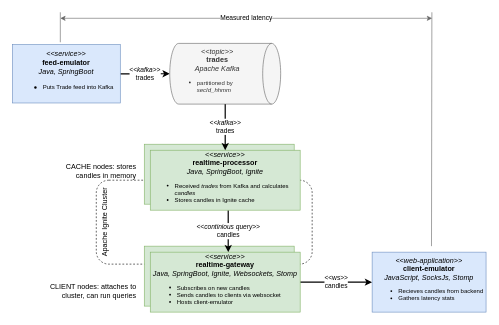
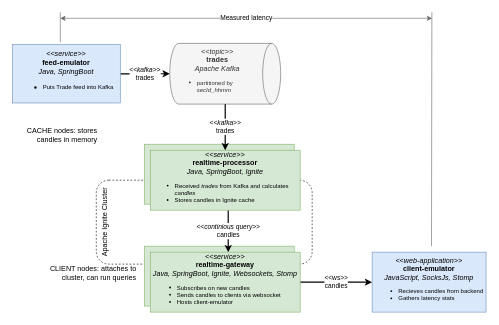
  <mxCell id="0" />
  <mxCell id="1" parent="0" />
  <mxCell id="2" value="Apache Ignite Cluster" style="rounded=1;whiteSpace=wrap;html=1;fillColor=none;dashed=1;horizontal=0;align=center;verticalAlign=top;" vertex="1" parent="1"><mxGeometry x="160" y="300" width="360" height="140" as="geometry" /></mxCell>
  <mxCell id="3" value="&lt;div style=&quot;text-align: left;&quot;&gt;&lt;ul&gt;&lt;li&gt;&lt;br&gt;&lt;/li&gt;&lt;/ul&gt;&lt;/div&gt;" style="rounded=0;whiteSpace=wrap;html=1;fillColor=#d5e8d4;strokeColor=#82b366;" vertex="1" parent="1"><mxGeometry x="240" y="410" width="250" height="100" as="geometry" /></mxCell>
  <mxCell id="4" value="" style="rounded=0;whiteSpace=wrap;html=1;fillColor=#d5e8d4;strokeColor=#82b366;" vertex="1" parent="1"><mxGeometry x="240" y="240" width="250" height="100" as="geometry" /></mxCell>
  <mxCell id="5" value="&lt;i&gt;&amp;lt;&amp;lt;kafka&amp;gt;&amp;gt;&lt;br&gt;&lt;/i&gt;trades" style="edgeStyle=orthogonalEdgeStyle;rounded=0;orthogonalLoop=1;jettySize=auto;html=1;strokeWidth=2;" edge="1" parent="1" source="6" target="10"><mxGeometry relative="1" as="geometry" /></mxCell>
  <mxCell id="6" value="&lt;i&gt;&amp;lt;&amp;lt;service&amp;gt;&amp;gt;&lt;br&gt;&lt;/i&gt;&lt;b&gt;feed-emulator&lt;/b&gt;&lt;br&gt;&lt;i&gt;Java, SpringBoot&lt;/i&gt;&lt;br&gt;&lt;div style=&quot;text-align: left;&quot;&gt;&lt;ul&gt;&lt;li&gt;&lt;span style=&quot;background-color: initial;&quot;&gt;&lt;font style=&quot;font-size: 10px;&quot;&gt;Puts Trade feed into Kafka&lt;/font&gt;&lt;/span&gt;&lt;br&gt;&lt;/li&gt;&lt;/ul&gt;&lt;/div&gt;" style="rounded=0;whiteSpace=wrap;html=1;fillColor=#dae8fc;strokeColor=#6c8ebf;" vertex="1" parent="1"><mxGeometry x="20" y="73.75" width="180" height="97.5" as="geometry" /></mxCell>
  <mxCell id="7" value="&lt;i&gt;&amp;lt;&amp;lt;continious query&amp;gt;&amp;gt;&lt;/i&gt;&lt;br&gt;candles" style="edgeStyle=orthogonalEdgeStyle;rounded=0;orthogonalLoop=1;jettySize=auto;html=1;strokeWidth=2;" edge="1" parent="1" source="8" target="12"><mxGeometry relative="1" as="geometry"><Array as="points"><mxPoint x="380" y="400" /><mxPoint x="380" y="400" /></Array></mxGeometry></mxCell>
  <mxCell id="8" value="&lt;i&gt;&amp;lt;&amp;lt;service&amp;gt;&amp;gt;&lt;br&gt;&lt;/i&gt;&lt;b&gt;realtime-processor&lt;/b&gt;&lt;br&gt;&lt;i&gt;Java, SpringBoot, Ignite&lt;/i&gt;&lt;br&gt;&lt;div style=&quot;text-align: left; font-size: 10px;&quot;&gt;&lt;ul&gt;&lt;li&gt;&lt;span style=&quot;background-color: initial;&quot;&gt;Received &lt;i&gt;trades &lt;/i&gt;from Kafka and calculates &lt;i&gt;candles&lt;/i&gt;&lt;/span&gt;&lt;br&gt;&lt;/li&gt;&lt;li&gt;&lt;span style=&quot;background-color: initial;&quot;&gt;Stores candles in Ignite cache&lt;/span&gt;&lt;/li&gt;&lt;/ul&gt;&lt;/div&gt;" style="rounded=0;whiteSpace=wrap;html=1;fillColor=#d5e8d4;strokeColor=#82b366;" vertex="1" parent="1"><mxGeometry x="250" y="250" width="249.99" height="100" as="geometry" /></mxCell>
  <mxCell id="9" value="&lt;i&gt;&amp;lt;&amp;lt;kafka&amp;gt;&amp;gt;&lt;/i&gt;&lt;br&gt;trades" style="edgeStyle=orthogonalEdgeStyle;rounded=0;orthogonalLoop=1;jettySize=auto;html=1;strokeWidth=2;" edge="1" parent="1" source="10" target="8"><mxGeometry relative="1" as="geometry" /></mxCell>
  <mxCell id="10" value="&lt;i&gt;&amp;lt;&amp;lt;topic&amp;gt;&amp;gt;&lt;/i&gt;&lt;br&gt;&lt;b&gt;trades&lt;/b&gt;&lt;br&gt;&lt;i&gt;Apache Kafka&lt;/i&gt;&lt;br&gt;&lt;ul style=&quot;font-size: 10px;&quot;&gt;&lt;li style=&quot;text-align: left;&quot;&gt;partitioned by &lt;i&gt;secId_hhmm&lt;/i&gt;&lt;/li&gt;&lt;/ul&gt;" style="shape=cylinder3;whiteSpace=wrap;html=1;boundedLbl=1;backgroundOutline=1;size=15;rotation=90;horizontal=0;verticalAlign=top;fillColor=#f5f5f5;fontColor=#333333;strokeColor=#666666;" vertex="1" parent="1"><mxGeometry x="324.37" y="30" width="101.25" height="185" as="geometry" /></mxCell>
  <mxCell id="11" value="&amp;lt;&amp;lt;ws&amp;gt;&amp;gt;&lt;br&gt;candles" style="edgeStyle=orthogonalEdgeStyle;rounded=0;orthogonalLoop=1;jettySize=auto;html=1;strokeWidth=2;" edge="1" parent="1" source="12" target="13"><mxGeometry relative="1" as="geometry" /></mxCell>
  <mxCell id="12" value="&lt;i&gt;&amp;lt;&amp;lt;service&amp;gt;&amp;gt;&lt;br&gt;&lt;/i&gt;&lt;b&gt;realtime-gateway&lt;br&gt;&lt;/b&gt;&lt;i&gt;Java, SpringBoot, Ignite, Websockets, Stomp&lt;/i&gt;&lt;br&gt;&lt;div style=&quot;text-align: left; font-size: 10px;&quot;&gt;&lt;ul&gt;&lt;li&gt;&lt;span style=&quot;background-color: initial;&quot;&gt;Subscribes on new candles&lt;/span&gt;&lt;br&gt;&lt;/li&gt;&lt;li&gt;&lt;span style=&quot;background-color: initial;&quot;&gt;Sends candles to clients via websocket&lt;/span&gt;&lt;/li&gt;&lt;li&gt;&lt;span style=&quot;background-color: initial;&quot;&gt;Hosts client-emulator&lt;/span&gt;&lt;/li&gt;&lt;/ul&gt;&lt;/div&gt;" style="rounded=0;whiteSpace=wrap;html=1;fillColor=#d5e8d4;strokeColor=#82b366;" vertex="1" parent="1"><mxGeometry x="250" y="420" width="250" height="100" as="geometry" /></mxCell>
  <mxCell id="13" value="&lt;i&gt;&amp;lt;&amp;lt;web-application&amp;gt;&amp;gt;&lt;br&gt;&lt;/i&gt;&lt;b&gt;client-emulator&lt;/b&gt;&lt;br&gt;&lt;i&gt;JavaScript, SocksJs, Stomp&lt;/i&gt;&lt;br&gt;&lt;div style=&quot;text-align: left; font-size: 10px;&quot;&gt;&lt;ul&gt;&lt;li&gt;Recieves candles from backend&lt;/li&gt;&lt;li&gt;Gathers latency stats&lt;/li&gt;&lt;/ul&gt;&lt;/div&gt;" style="rounded=0;whiteSpace=wrap;html=1;fillColor=#dae8fc;strokeColor=#6c8ebf;" vertex="1" parent="1"><mxGeometry x="620" y="420" width="190" height="100" as="geometry" /></mxCell>
- <mxCell id="14" value="CACHE nodes: stores candles in memory" style="text;html=1;strokeColor=none;fillColor=none;align=right;verticalAlign=middle;whiteSpace=wrap;rounded=0;dashed=1;labelBackgroundColor=none;" vertex="1" parent="1"><mxGeometry x="88.74" y="270" width="140" height="30" as="geometry" /></mxCell>
- <mxCell id="15" value="CLIENT nodes: attaches to cluster, can run queries" style="text;html=1;strokeColor=none;fillColor=none;align=right;verticalAlign=middle;whiteSpace=wrap;rounded=0;dashed=1;" vertex="1" parent="1"><mxGeometry x="78.11" y="470" width="150.63" height="30" as="geometry" /></mxCell>
+ <mxCell id="14" value="CACHE nodes: stores candles in memory" style="text;html=1;strokeColor=none;fillColor=none;align=right;verticalAlign=middle;whiteSpace=wrap;rounded=0;dashed=1;labelBackgroundColor=none;" vertex="1" parent="1"><mxGeometry x="23.74" y="210" width="140" height="30" as="geometry" /></mxCell>
+ <mxCell id="15" value="CLIENT nodes: attaches to cluster, can run queries" style="text;html=1;strokeColor=none;fillColor=none;align=right;verticalAlign=middle;whiteSpace=wrap;rounded=0;dashed=1;" vertex="1" parent="1"><mxGeometry x="78.11" y="440" width="150.63" height="30" as="geometry" /></mxCell>
  <mxCell id="16" value="Measured latency" style="endArrow=classic;startArrow=classic;html=1;rounded=0;fillColor=#f5f5f5;strokeColor=#666666;" edge="1" parent="1"><mxGeometry width="50" height="50" relative="1" as="geometry"><mxPoint x="100" y="30" as="sourcePoint" /><mxPoint x="720" y="30" as="targetPoint" /></mxGeometry></mxCell>
  <mxCell id="17" value="" style="endArrow=none;html=1;rounded=0;fillColor=#f5f5f5;strokeColor=#666666;" edge="1" parent="1"><mxGeometry width="50" height="50" relative="1" as="geometry"><mxPoint x="100" y="70" as="sourcePoint" /><mxPoint x="100" y="20" as="targetPoint" /></mxGeometry></mxCell>
  <mxCell id="18" value="" style="endArrow=none;html=1;rounded=0;fillColor=#f5f5f5;strokeColor=#666666;" edge="1" parent="1"><mxGeometry width="50" height="50" relative="1" as="geometry"><mxPoint x="719" y="410" as="sourcePoint" /><mxPoint x="719.66" y="20" as="targetPoint" /></mxGeometry></mxCell>
